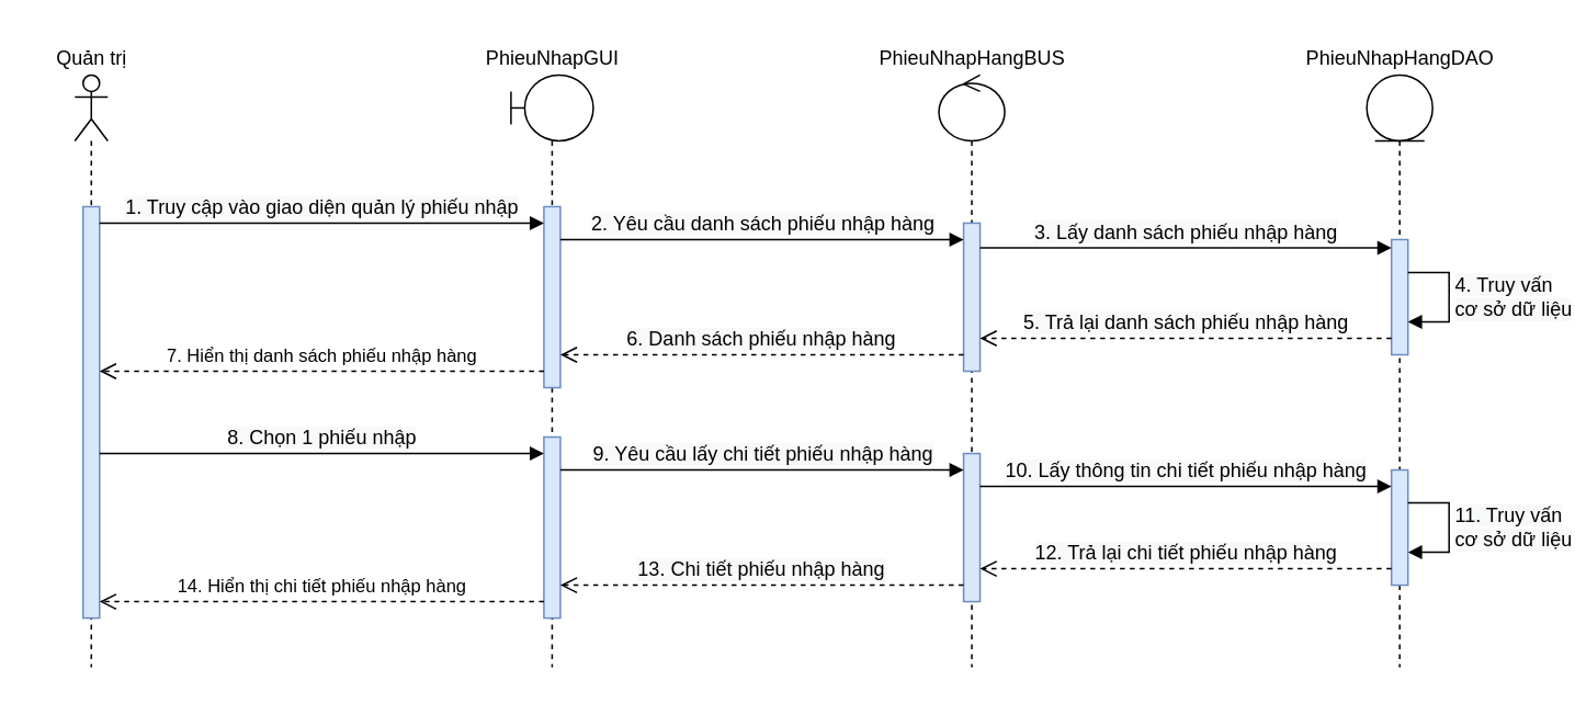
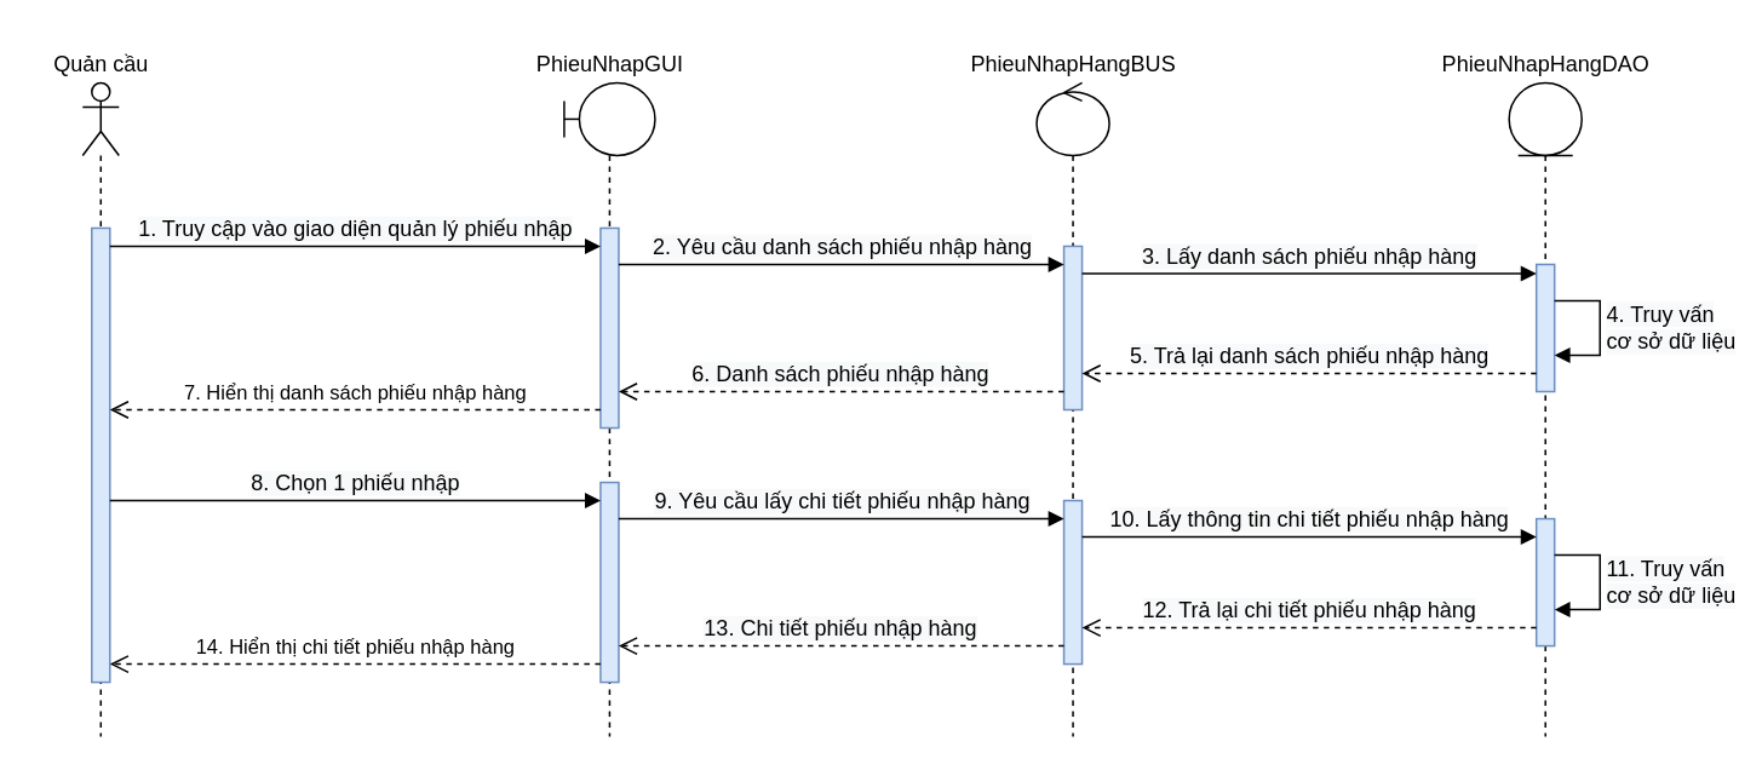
  <mxCell id="0" />
  <mxCell id="1" parent="0" />
  <mxCell id="2" value="" style="shape=umlLifeline;participant=umlActor;perimeter=lifelinePerimeter;whiteSpace=wrap;html=1;container=1;collapsible=0;recursiveResize=0;verticalAlign=top;spacingTop=36;outlineConnect=0;" parent="1" vertex="1"><mxGeometry x="45" y="45" width="20" height="360" as="geometry" /></mxCell>
  <mxCell id="3" value="" style="html=1;points=[];perimeter=orthogonalPerimeter;fillColor=#dae8fc;strokeColor=#6c8ebf;" parent="2" vertex="1"><mxGeometry x="5" y="80" width="10" height="250" as="geometry" /></mxCell>
  <mxCell id="4" value="" style="shape=umlLifeline;participant=umlBoundary;perimeter=lifelinePerimeter;whiteSpace=wrap;html=1;container=1;collapsible=0;recursiveResize=0;verticalAlign=top;spacingTop=36;outlineConnect=0;" parent="1" vertex="1"><mxGeometry x="310" y="45" width="50" height="360" as="geometry" /></mxCell>
  <mxCell id="5" value="" style="html=1;points=[];perimeter=orthogonalPerimeter;fillColor=#dae8fc;strokeColor=#6c8ebf;" parent="4" vertex="1"><mxGeometry x="20" y="80" width="10" height="110" as="geometry" /></mxCell>
  <mxCell id="6" value="" style="html=1;points=[];perimeter=orthogonalPerimeter;fillColor=#dae8fc;strokeColor=#6c8ebf;" parent="4" vertex="1"><mxGeometry x="20" y="220" width="10" height="110" as="geometry" /></mxCell>
  <mxCell id="7" value="" style="shape=umlLifeline;participant=umlControl;perimeter=lifelinePerimeter;whiteSpace=wrap;html=1;container=1;collapsible=0;recursiveResize=0;verticalAlign=top;spacingTop=36;outlineConnect=0;" parent="1" vertex="1"><mxGeometry x="570" y="45" width="40" height="360" as="geometry" /></mxCell>
  <mxCell id="8" value="" style="html=1;points=[];perimeter=orthogonalPerimeter;fillColor=#dae8fc;strokeColor=#6c8ebf;" parent="7" vertex="1"><mxGeometry x="15" y="90" width="10" height="90" as="geometry" /></mxCell>
  <mxCell id="9" value="" style="html=1;points=[];perimeter=orthogonalPerimeter;fillColor=#dae8fc;strokeColor=#6c8ebf;" parent="7" vertex="1"><mxGeometry x="15" y="230" width="10" height="90" as="geometry" /></mxCell>
  <mxCell id="10" value="" style="shape=umlLifeline;participant=umlEntity;perimeter=lifelinePerimeter;whiteSpace=wrap;html=1;container=1;collapsible=0;recursiveResize=0;verticalAlign=top;spacingTop=36;outlineConnect=0;" parent="1" vertex="1"><mxGeometry x="830" y="45" width="40" height="360" as="geometry" /></mxCell>
  <mxCell id="11" value="" style="html=1;points=[];perimeter=orthogonalPerimeter;fillColor=#dae8fc;strokeColor=#6c8ebf;" parent="10" vertex="1"><mxGeometry x="15" y="100" width="10" height="70" as="geometry" /></mxCell>
  <mxCell id="12" value="" style="html=1;points=[];perimeter=orthogonalPerimeter;fillColor=#dae8fc;strokeColor=#6c8ebf;" parent="10" vertex="1"><mxGeometry x="15" y="240" width="10" height="70" as="geometry" /></mxCell>
  <mxCell id="13" value="&lt;span style=&quot;font-size: 12px; text-align: center; background-color: rgb(248, 249, 250);&quot;&gt;4. Truy vấn&lt;/span&gt;&lt;br style=&quot;font-size: 12px; text-align: center; background-color: rgb(248, 249, 250);&quot;&gt;&lt;div style=&quot;text-align: center;&quot;&gt;&lt;span style=&quot;font-size: 12px; background-color: rgb(248, 249, 250);&quot;&gt;cơ sở dữ liệu&lt;/span&gt;&lt;/div&gt;" style="edgeStyle=orthogonalEdgeStyle;html=1;align=left;spacingLeft=2;endArrow=block;rounded=0;" parent="10" source="11" target="11" edge="1"><mxGeometry relative="1" as="geometry"><mxPoint x="75" y="80" as="sourcePoint" /><Array as="points"><mxPoint x="50" y="120" /><mxPoint x="50" y="150" /></Array><mxPoint x="80" y="100" as="targetPoint" /></mxGeometry></mxCell>
  <mxCell id="14" value="&lt;span style=&quot;font-size: 12px; text-align: center; background-color: rgb(248, 249, 250);&quot;&gt;11. Truy vấn&lt;/span&gt;&lt;br style=&quot;font-size: 12px; text-align: center; background-color: rgb(248, 249, 250);&quot;&gt;&lt;span style=&quot;font-size: 12px; text-align: center; background-color: rgb(248, 249, 250);&quot;&gt;cơ sở dữ liệu&lt;/span&gt;" style="edgeStyle=orthogonalEdgeStyle;html=1;align=left;spacingLeft=2;endArrow=block;rounded=0;" parent="10" source="12" target="12" edge="1"><mxGeometry relative="1" as="geometry"><mxPoint x="82.5" y="270" as="sourcePoint" /><Array as="points"><mxPoint x="50" y="260" /><mxPoint x="50" y="290" /></Array><mxPoint x="87.5" y="290" as="targetPoint" /></mxGeometry></mxCell>
  <mxCell id="15" value="PhieuNhapGUI" style="text;html=1;align=center;verticalAlign=middle;resizable=0;points=[];autosize=1;strokeColor=none;fillColor=none;" parent="1" vertex="1"><mxGeometry x="285" y="20" width="100" height="30" as="geometry" /></mxCell>
  <mxCell id="16" value="PhieuNhapHangBUS" style="text;html=1;align=center;verticalAlign=middle;resizable=0;points=[];autosize=1;strokeColor=none;fillColor=none;" parent="1" vertex="1"><mxGeometry x="520" y="20" width="140" height="30" as="geometry" /></mxCell>
  <mxCell id="17" value="PhieuNhapHangDAO" style="text;html=1;align=center;verticalAlign=middle;resizable=0;points=[];autosize=1;strokeColor=none;fillColor=none;" parent="1" vertex="1"><mxGeometry x="780" y="20" width="140" height="30" as="geometry" /></mxCell>
  <mxCell id="18" value="&lt;span style=&quot;font-size: 12px; background-color: rgb(248, 249, 250);&quot;&gt;1. Truy cập vào giao diện quản lý&lt;/span&gt;&lt;span style=&quot;font-size: 12px; background-color: rgb(248, 249, 250);&quot;&gt;&amp;nbsp;phiếu nhập&lt;/span&gt;" style="html=1;verticalAlign=bottom;endArrow=block;rounded=0;" parent="1" source="3" target="5" edge="1"><mxGeometry width="80" relative="1" as="geometry"><mxPoint x="360" y="225" as="sourcePoint" /><mxPoint x="440" y="225" as="targetPoint" /><Array as="points"><mxPoint x="180" y="135" /></Array></mxGeometry></mxCell>
- <mxCell id="19" value="Quản trị" style="text;html=1;align=center;verticalAlign=middle;resizable=0;points=[];autosize=1;strokeColor=none;fillColor=none;" parent="1" vertex="1"><mxGeometry y="20" width="70" height="30" as="geometry" x="20" /></mxCell>
+ <mxCell id="19" value="Quản cầu" style="text;html=1;align=center;verticalAlign=middle;resizable=0;points=[];autosize=1;strokeColor=none;fillColor=none;" parent="1" vertex="1"><mxGeometry y="20" width="70" height="30" as="geometry" x="20" /></mxCell>
  <mxCell id="20" value="&lt;span style=&quot;font-size: 12px; background-color: rgb(248, 249, 250);&quot;&gt;2. Yêu cầu danh sách phiếu nhập hàng&lt;/span&gt;" style="html=1;verticalAlign=bottom;endArrow=block;rounded=0;" parent="1" source="5" target="8" edge="1"><mxGeometry width="80" relative="1" as="geometry"><mxPoint x="300" y="235" as="sourcePoint" /><mxPoint x="380" y="235" as="targetPoint" /><Array as="points"><mxPoint x="490" y="145" /></Array></mxGeometry></mxCell>
  <mxCell id="21" value="&lt;span style=&quot;font-size: 12px; background-color: rgb(248, 249, 250);&quot;&gt;3. Lấy danh sách phiếu nhập hàng&lt;/span&gt;" style="html=1;verticalAlign=bottom;endArrow=block;rounded=0;" parent="1" source="8" target="11" edge="1"><mxGeometry width="80" relative="1" as="geometry"><mxPoint x="670" y="235" as="sourcePoint" /><mxPoint x="860" y="155" as="targetPoint" /><Array as="points"><mxPoint x="730" y="150" /></Array></mxGeometry></mxCell>
  <mxCell id="22" value="&lt;span style=&quot;font-size: 12px; background-color: rgb(248, 249, 250);&quot;&gt;5. Trả lại danh sách phiếu nhập hàng&lt;/span&gt;" style="html=1;verticalAlign=bottom;endArrow=open;dashed=1;endSize=8;rounded=0;" parent="1" source="11" target="8" edge="1"><mxGeometry relative="1" as="geometry"><mxPoint x="760" y="235" as="sourcePoint" /><mxPoint x="680" y="235" as="targetPoint" /><Array as="points"><mxPoint x="780" y="205" /></Array></mxGeometry></mxCell>
  <mxCell id="23" value="&lt;span style=&quot;font-size: 12px; background-color: rgb(248, 249, 250);&quot;&gt;6. Danh sách phiếu nhập hàng&lt;/span&gt;" style="html=1;verticalAlign=bottom;endArrow=open;dashed=1;endSize=8;rounded=0;" parent="1" source="8" target="5" edge="1"><mxGeometry relative="1" as="geometry"><mxPoint x="720" y="235" as="sourcePoint" /><mxPoint x="640" y="235" as="targetPoint" /><Array as="points"><mxPoint x="490" y="215" /></Array></mxGeometry></mxCell>
  <mxCell id="24" value="7. Hiển thị danh sách phiếu nhập hàng" style="html=1;verticalAlign=bottom;endArrow=open;dashed=1;endSize=8;rounded=0;" parent="1" source="5" target="3" edge="1"><mxGeometry relative="1" as="geometry"><mxPoint x="460" y="245" as="sourcePoint" /><mxPoint x="380" y="245" as="targetPoint" /><Array as="points"><mxPoint x="190" y="225" /></Array></mxGeometry></mxCell>
  <mxCell id="25" value="&lt;span style=&quot;font-size: 12px; background-color: rgb(248, 249, 250);&quot;&gt;8. Chọn 1 phiếu nhập&lt;/span&gt;" style="html=1;verticalAlign=bottom;endArrow=block;rounded=0;" parent="1" source="3" target="6" edge="1"><mxGeometry width="80" relative="1" as="geometry"><mxPoint x="380" y="245" as="sourcePoint" /><mxPoint x="460" y="245" as="targetPoint" /><Array as="points"><mxPoint x="190" y="275" /></Array></mxGeometry></mxCell>
  <mxCell id="26" value="&lt;span style=&quot;font-size: 12px; background-color: rgb(248, 249, 250);&quot;&gt;9. Yêu cầu lấy chi tiết phiếu nhập hàng&lt;/span&gt;" style="html=1;verticalAlign=bottom;endArrow=block;rounded=0;" parent="1" source="6" target="9" edge="1"><mxGeometry width="80" relative="1" as="geometry"><mxPoint x="380" y="485" as="sourcePoint" /><mxPoint x="460" y="485" as="targetPoint" /><Array as="points"><mxPoint x="490" y="285" /></Array></mxGeometry></mxCell>
  <mxCell id="27" value="&lt;span style=&quot;font-size: 12px; background-color: rgb(248, 249, 250);&quot;&gt;10. Lấy thông tin&amp;nbsp;&lt;/span&gt;&lt;span style=&quot;font-size: 12px; background-color: rgb(248, 249, 250);&quot;&gt;chi tiết phiếu nhập hàng&lt;/span&gt;" style="html=1;verticalAlign=bottom;endArrow=block;rounded=0;" parent="1" source="9" target="12" edge="1"><mxGeometry width="80" relative="1" as="geometry"><mxPoint x="730" y="325" as="sourcePoint" /><mxPoint x="810" y="325" as="targetPoint" /><Array as="points"><mxPoint x="780" y="295" /></Array></mxGeometry></mxCell>
  <mxCell id="28" value="&lt;span style=&quot;font-size: 12px; background-color: rgb(248, 249, 250);&quot;&gt;12. Trả lại chi tiết phiếu nhập hàng&lt;/span&gt;" style="html=1;verticalAlign=bottom;endArrow=open;dashed=1;endSize=8;rounded=0;" parent="1" source="12" target="9" edge="1"><mxGeometry relative="1" as="geometry"><mxPoint x="810" y="415" as="sourcePoint" /><mxPoint x="730" y="415" as="targetPoint" /><Array as="points"><mxPoint x="750" y="345" /></Array></mxGeometry></mxCell>
  <mxCell id="29" value="&lt;span style=&quot;font-size: 12px; background-color: rgb(248, 249, 250);&quot;&gt;13. Chi tiết phiếu nhập hàng&lt;/span&gt;" style="html=1;verticalAlign=bottom;endArrow=open;dashed=1;endSize=8;rounded=0;" parent="1" source="9" target="6" edge="1"><mxGeometry relative="1" as="geometry"><mxPoint x="490" y="375" as="sourcePoint" /><mxPoint x="410" y="375" as="targetPoint" /><Array as="points"><mxPoint x="500" y="355" /></Array></mxGeometry></mxCell>
  <mxCell id="30" value="14. Hiển thị chi tiết phiếu nhập hàng" style="html=1;verticalAlign=bottom;endArrow=open;dashed=1;endSize=8;rounded=0;" parent="1" source="6" target="3" edge="1"><mxGeometry relative="1" as="geometry"><mxPoint x="490" y="455" as="sourcePoint" /><mxPoint x="410" y="455" as="targetPoint" /><Array as="points"><mxPoint x="190" y="365" /></Array></mxGeometry></mxCell>
